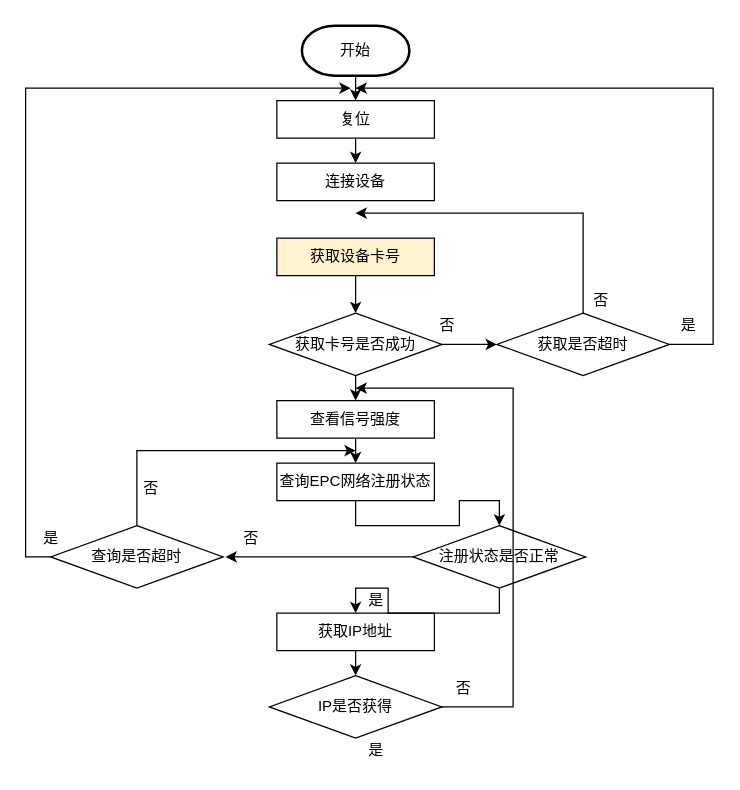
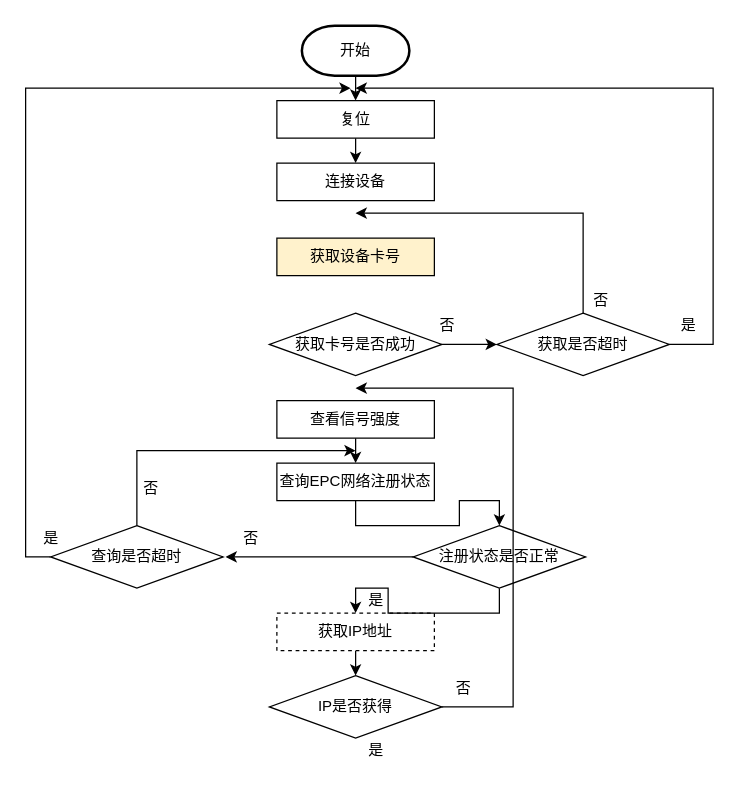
  <mxCell id="0" />
  <mxCell id="1" parent="0" />
  <mxCell id="2" style="edgeStyle=orthogonalEdgeStyle;rounded=0;orthogonalLoop=1;jettySize=auto;html=1;exitX=0.5;exitY=1;exitDx=0;exitDy=0;exitPerimeter=0;entryX=0.5;entryY=0;entryDx=0;entryDy=0;" edge="1" parent="1" source="3" target="15"><mxGeometry relative="1" as="geometry" /></mxCell>
  <mxCell id="3" value="开始" style="strokeWidth=2;html=1;shape=mxgraph.flowchart.terminator;whiteSpace=wrap;" vertex="1" parent="1"><mxGeometry x="241" y="20" width="86" height="40" as="geometry" /></mxCell>
  <mxCell id="4" value="连接设备" style="rounded=0;whiteSpace=wrap;html=1;" vertex="1" parent="1"><mxGeometry x="221" y="130" width="126" height="30" as="geometry" /></mxCell>
- <mxCell id="5" style="edgeStyle=orthogonalEdgeStyle;rounded=0;orthogonalLoop=1;jettySize=auto;html=1;exitX=0.5;exitY=1;exitDx=0;exitDy=0;entryX=0.5;entryY=0;entryDx=0;entryDy=0;" edge="1" parent="1" source="6" target="9"><mxGeometry relative="1" as="geometry" /></mxCell>
  <mxCell id="6" value="获取设备卡号" style="rounded=0;whiteSpace=wrap;html=1;fillColor=#fff2cc;" vertex="1" parent="1"><mxGeometry x="221" y="190" width="126" height="30" as="geometry" /></mxCell>
  <mxCell id="7" style="edgeStyle=orthogonalEdgeStyle;rounded=0;orthogonalLoop=1;jettySize=auto;html=1;exitX=1;exitY=0.5;exitDx=0;exitDy=0;entryX=0;entryY=0.5;entryDx=0;entryDy=0;" edge="1" parent="1" source="9" target="12"><mxGeometry relative="1" as="geometry" /></mxCell>
- <mxCell id="8" style="edgeStyle=orthogonalEdgeStyle;rounded=0;orthogonalLoop=1;jettySize=auto;html=1;exitX=0.5;exitY=1;exitDx=0;exitDy=0;entryX=0.5;entryY=0;entryDx=0;entryDy=0;" edge="1" parent="1" source="9" target="19"><mxGeometry relative="1" as="geometry" /></mxCell>
  <mxCell id="9" value="获取卡号是否成功" style="rhombus;whiteSpace=wrap;html=1;" vertex="1" parent="1"><mxGeometry x="215" y="250" width="138" height="50" as="geometry" /></mxCell>
  <mxCell id="10" style="edgeStyle=orthogonalEdgeStyle;rounded=0;orthogonalLoop=1;jettySize=auto;html=1;exitX=1;exitY=0.5;exitDx=0;exitDy=0;" edge="1" parent="1" source="12"><mxGeometry relative="1" as="geometry"><mxPoint x="284" y="70" as="targetPoint" /><Array as="points"><mxPoint x="570" y="275" /><mxPoint x="570" y="70" /><mxPoint x="347" y="70" /></Array></mxGeometry></mxCell>
  <mxCell id="11" style="edgeStyle=orthogonalEdgeStyle;rounded=0;orthogonalLoop=1;jettySize=auto;html=1;exitX=0.5;exitY=0;exitDx=0;exitDy=0;" edge="1" parent="1" source="12"><mxGeometry relative="1" as="geometry"><mxPoint x="284" y="170" as="targetPoint" /><Array as="points"><mxPoint x="466" y="170" /><mxPoint x="347" y="170" /></Array></mxGeometry></mxCell>
  <mxCell id="12" value="获取是否超时" style="rhombus;whiteSpace=wrap;html=1;" vertex="1" parent="1"><mxGeometry x="397" y="250" width="138" height="50" as="geometry" /></mxCell>
  <mxCell id="13" value="否" style="text;html=1;align=center;verticalAlign=middle;resizable=0;points=[];autosize=1;strokeColor=none;" vertex="1" parent="1"><mxGeometry x="342" y="250" width="30" height="20" as="geometry" /></mxCell>
  <mxCell id="14" style="edgeStyle=orthogonalEdgeStyle;rounded=0;orthogonalLoop=1;jettySize=auto;html=1;exitX=0.5;exitY=1;exitDx=0;exitDy=0;entryX=0.5;entryY=0;entryDx=0;entryDy=0;" edge="1" parent="1" source="15" target="4"><mxGeometry relative="1" as="geometry" /></mxCell>
  <mxCell id="15" value="复位" style="rounded=0;whiteSpace=wrap;html=1;" vertex="1" parent="1"><mxGeometry x="221" y="80" width="126" height="30" as="geometry" /></mxCell>
  <mxCell id="16" value="是" style="text;html=1;align=center;verticalAlign=middle;resizable=0;points=[];autosize=1;strokeColor=none;" vertex="1" parent="1"><mxGeometry x="535" y="250" width="30" height="20" as="geometry" /></mxCell>
  <mxCell id="17" value="否" style="text;html=1;align=center;verticalAlign=middle;resizable=0;points=[];autosize=1;strokeColor=none;" vertex="1" parent="1"><mxGeometry x="465" y="230" width="30" height="20" as="geometry" /></mxCell>
  <mxCell id="18" style="edgeStyle=orthogonalEdgeStyle;rounded=0;orthogonalLoop=1;jettySize=auto;html=1;exitX=0.5;exitY=1;exitDx=0;exitDy=0;entryX=0.5;entryY=0;entryDx=0;entryDy=0;" edge="1" parent="1" source="19" target="21"><mxGeometry relative="1" as="geometry" /></mxCell>
  <mxCell id="19" value="查看信号强度" style="rounded=0;whiteSpace=wrap;html=1;" vertex="1" parent="1"><mxGeometry x="221" y="320" width="126" height="30" as="geometry" /></mxCell>
  <mxCell id="20" style="edgeStyle=orthogonalEdgeStyle;rounded=0;orthogonalLoop=1;jettySize=auto;html=1;exitX=0.5;exitY=1;exitDx=0;exitDy=0;" edge="1" parent="1" source="21" target="26"><mxGeometry relative="1" as="geometry" /></mxCell>
  <mxCell id="21" value="查询EPC网络注册状态" style="rounded=0;whiteSpace=wrap;html=1;" vertex="1" parent="1"><mxGeometry x="221" y="370" width="126" height="30" as="geometry" /></mxCell>
  <mxCell id="22" style="edgeStyle=orthogonalEdgeStyle;rounded=0;orthogonalLoop=1;jettySize=auto;html=1;exitX=0.5;exitY=1;exitDx=0;exitDy=0;entryX=0.5;entryY=0;entryDx=0;entryDy=0;" edge="1" parent="1" source="23" target="35"><mxGeometry relative="1" as="geometry" /></mxCell>
- <mxCell id="23" value="获取IP地址" style="rounded=0;whiteSpace=wrap;html=1;" vertex="1" parent="1"><mxGeometry x="221" y="490" width="126" height="30" as="geometry" /></mxCell>
+ <mxCell id="23" value="获取IP地址" style="rounded=0;whiteSpace=wrap;html=1;dashed=1;" vertex="1" parent="1"><mxGeometry x="221" y="490" width="126" height="30" as="geometry" /></mxCell>
  <mxCell id="24" style="edgeStyle=orthogonalEdgeStyle;rounded=0;orthogonalLoop=1;jettySize=auto;html=1;exitX=0.5;exitY=1;exitDx=0;exitDy=0;entryX=0.5;entryY=0;entryDx=0;entryDy=0;" edge="1" parent="1" source="26" target="23"><mxGeometry relative="1" as="geometry" /></mxCell>
  <mxCell id="25" style="edgeStyle=orthogonalEdgeStyle;rounded=0;orthogonalLoop=1;jettySize=auto;html=1;exitX=0;exitY=0.5;exitDx=0;exitDy=0;" edge="1" parent="1" source="26"><mxGeometry relative="1" as="geometry"><mxPoint x="180" y="445" as="targetPoint" /></mxGeometry></mxCell>
  <mxCell id="26" value="注册状态是否正常" style="rhombus;whiteSpace=wrap;html=1;" vertex="1" parent="1"><mxGeometry x="330" y="420" width="138" height="50" as="geometry" /></mxCell>
  <mxCell id="27" value="是" style="text;html=1;align=center;verticalAlign=middle;resizable=0;points=[];autosize=1;strokeColor=none;" vertex="1" parent="1"><mxGeometry x="285" y="470" width="30" height="20" as="geometry" /></mxCell>
  <mxCell id="28" style="edgeStyle=orthogonalEdgeStyle;rounded=0;orthogonalLoop=1;jettySize=auto;html=1;exitX=0.5;exitY=0;exitDx=0;exitDy=0;" edge="1" parent="1" source="30"><mxGeometry relative="1" as="geometry"><mxPoint x="284" y="360" as="targetPoint" /><Array as="points"><mxPoint x="109" y="360" /><mxPoint x="221" y="360" /></Array></mxGeometry></mxCell>
  <mxCell id="29" style="edgeStyle=orthogonalEdgeStyle;rounded=0;orthogonalLoop=1;jettySize=auto;html=1;exitX=0;exitY=0.5;exitDx=0;exitDy=0;" edge="1" parent="1" source="30"><mxGeometry relative="1" as="geometry"><mxPoint x="280" y="70" as="targetPoint" /><Array as="points"><mxPoint x="20" y="445" /><mxPoint x="20" y="70" /></Array></mxGeometry></mxCell>
  <mxCell id="30" value="查询是否超时" style="rhombus;whiteSpace=wrap;html=1;" vertex="1" parent="1"><mxGeometry x="40" y="420" width="138" height="50" as="geometry" /></mxCell>
  <mxCell id="31" value="否" style="text;html=1;align=center;verticalAlign=middle;resizable=0;points=[];autosize=1;strokeColor=none;" vertex="1" parent="1"><mxGeometry x="185" y="420" width="30" height="20" as="geometry" /></mxCell>
  <mxCell id="32" value="否" style="text;html=1;align=center;verticalAlign=middle;resizable=0;points=[];autosize=1;strokeColor=none;" vertex="1" parent="1"><mxGeometry x="105" y="380" width="30" height="20" as="geometry" /></mxCell>
  <mxCell id="33" value="是" style="text;html=1;align=center;verticalAlign=middle;resizable=0;points=[];autosize=1;strokeColor=none;" vertex="1" parent="1"><mxGeometry x="25" y="420" width="30" height="20" as="geometry" /></mxCell>
  <mxCell id="34" style="edgeStyle=orthogonalEdgeStyle;rounded=0;orthogonalLoop=1;jettySize=auto;html=1;exitX=1;exitY=0.5;exitDx=0;exitDy=0;" edge="1" parent="1" source="35"><mxGeometry relative="1" as="geometry"><mxPoint x="284" y="310" as="targetPoint" /><Array as="points"><mxPoint x="410" y="565" /><mxPoint x="410" y="310" /></Array></mxGeometry></mxCell>
  <mxCell id="35" value="IP是否获得" style="rhombus;whiteSpace=wrap;html=1;" vertex="1" parent="1"><mxGeometry x="215" y="540" width="138" height="50" as="geometry" /></mxCell>
  <mxCell id="36" value="否" style="text;html=1;align=center;verticalAlign=middle;resizable=0;points=[];autosize=1;strokeColor=none;" vertex="1" parent="1"><mxGeometry x="355" y="540" width="30" height="20" as="geometry" /></mxCell>
  <mxCell id="37" value="是" style="text;html=1;align=center;verticalAlign=middle;resizable=0;points=[];autosize=1;strokeColor=none;" vertex="1" parent="1"><mxGeometry x="285" y="590" width="30" height="20" as="geometry" /></mxCell>
